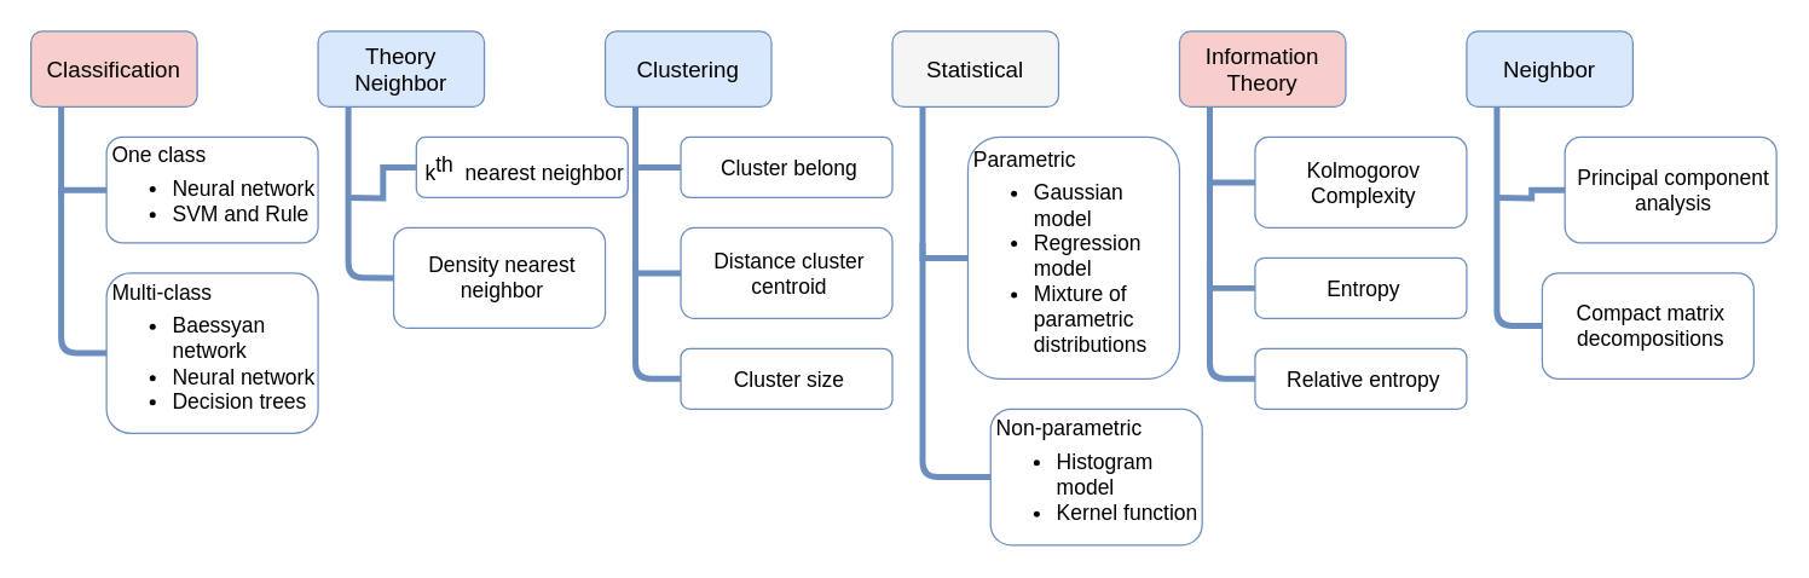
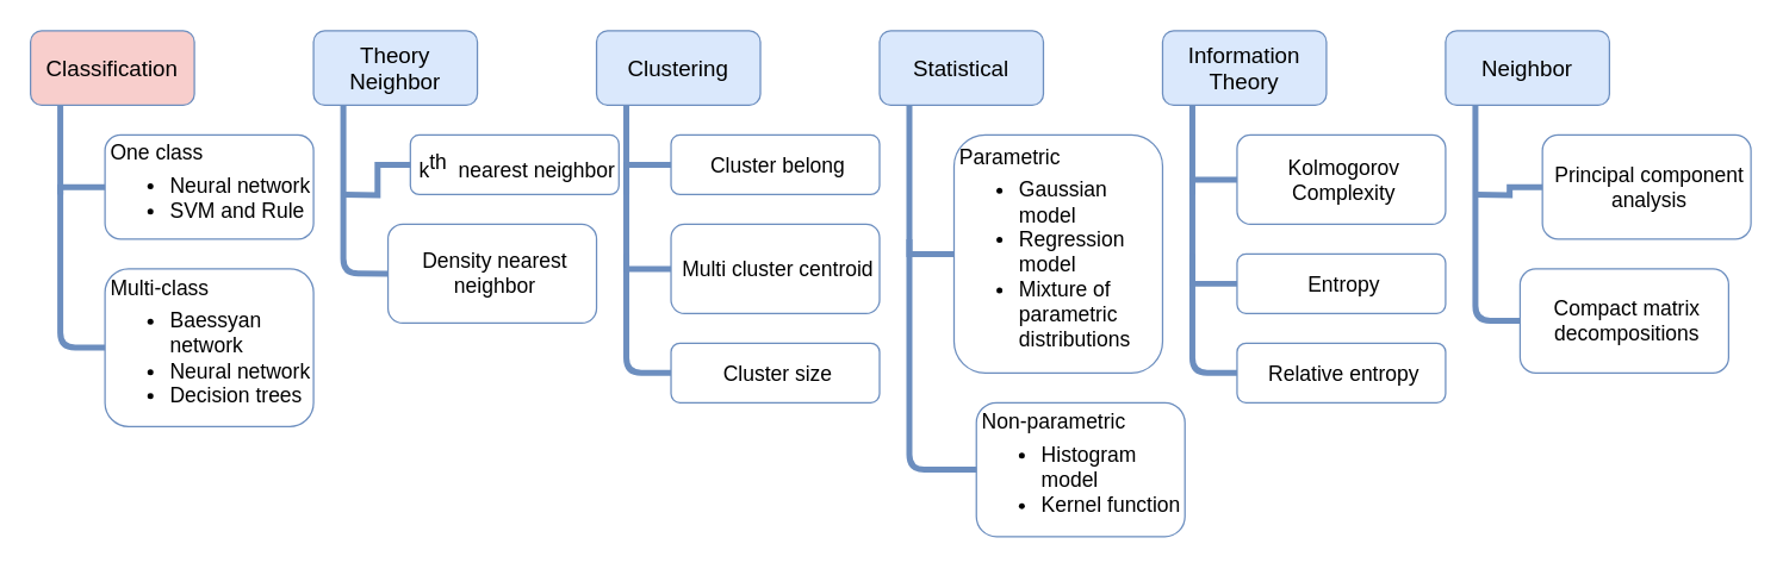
  <mxCell id="0" />
  <mxCell id="1" parent="0" />
  <mxCell id="2" value="" style="endArrow=none;html=1;strokeColor=#6c8ebf;strokeWidth=4;fillColor=#dae8fc;exitX=0;exitY=0.5;exitDx=0;exitDy=0;" edge="1" parent="1" source="6"><mxGeometry width="50" height="50" relative="1" as="geometry"><mxPoint x="40" y="170" as="sourcePoint" /><mxPoint x="40" y="40" as="targetPoint" /><Array as="points"><mxPoint x="40" y="233" /></Array></mxGeometry></mxCell>
  <mxCell id="3" value="Classification" style="rounded=1;whiteSpace=wrap;html=1;fillColor=#f8cecc;strokeColor=#6c8ebf;fontSize=15;" vertex="1" parent="1"><mxGeometry y="20" width="110" height="50" as="geometry" x="20" /></mxCell>
  <mxCell id="4" style="edgeStyle=orthogonalEdgeStyle;rounded=0;orthogonalLoop=1;jettySize=auto;html=1;exitX=0;exitY=0.5;exitDx=0;exitDy=0;fontSize=14;strokeColor=#6c8ebf;strokeWidth=4;fillColor=#dae8fc;endArrow=none;endFill=0;" edge="1" parent="1" source="5"><mxGeometry relative="1" as="geometry"><mxPoint x="40" y="130" as="targetPoint" /></mxGeometry></mxCell>
  <mxCell id="5" value="&lt;p style=&quot;line-height: 0%; font-size: 14px;&quot;&gt;&lt;font style=&quot;font-size: 14px;&quot;&gt;One class&lt;br style=&quot;font-size: 14px;&quot;&gt;&lt;/font&gt;&lt;/p&gt;&lt;ul style=&quot;font-size: 14px;&quot;&gt;&lt;li style=&quot;font-size: 14px;&quot;&gt;&lt;font style=&quot;font-size: 14px;&quot;&gt;Neural network&lt;/font&gt;&lt;/li&gt;&lt;li style=&quot;font-size: 14px;&quot;&gt;&lt;font style=&quot;font-size: 14px;&quot;&gt;SVM and Rule&lt;/font&gt;&lt;/li&gt;&lt;/ul&gt;&lt;p style=&quot;font-size: 14px;&quot;&gt;&lt;/p&gt;" style="rounded=1;whiteSpace=wrap;html=1;strokeColor=#6c8ebf;fillColor=none;fontSize=14;horizontal=1;spacing=0;align=left;spacingLeft=4;" vertex="1" parent="1"><mxGeometry x="70" y="90" width="140" height="70" as="geometry" /></mxCell>
  <mxCell id="6" value="&lt;p style=&quot;line-height: 0%; font-size: 14px;&quot;&gt;&lt;font style=&quot;font-size: 14px;&quot;&gt;Multi-class&lt;br style=&quot;font-size: 14px;&quot;&gt;&lt;/font&gt;&lt;/p&gt;&lt;ul style=&quot;font-size: 14px;&quot;&gt;&lt;li style=&quot;font-size: 14px;&quot;&gt;&lt;font style=&quot;font-size: 14px;&quot;&gt;Baessyan network&lt;/font&gt;&lt;/li&gt;&lt;li style=&quot;font-size: 14px;&quot;&gt;Neural network&lt;/li&gt;&lt;li style=&quot;font-size: 14px;&quot;&gt;Decision trees&lt;/li&gt;&lt;/ul&gt;&lt;p style=&quot;font-size: 14px;&quot;&gt;&lt;/p&gt;" style="rounded=1;whiteSpace=wrap;html=1;strokeColor=#6c8ebf;fillColor=none;fontSize=14;horizontal=1;spacing=0;align=left;spacingLeft=4;" vertex="1" parent="1"><mxGeometry x="70" y="180" width="140" height="106" as="geometry" /></mxCell>
  <mxCell id="7" value="" style="endArrow=none;html=1;strokeColor=#6c8ebf;strokeWidth=4;fillColor=#dae8fc;exitX=0;exitY=0.5;exitDx=0;exitDy=0;" edge="1" parent="1" source="11"><mxGeometry width="50" height="50" relative="1" as="geometry"><mxPoint x="230" y="170" as="sourcePoint" /><mxPoint x="230" y="40" as="targetPoint" /><Array as="points"><mxPoint x="230" y="183" /></Array></mxGeometry></mxCell>
  <mxCell id="8" value="&lt;span style=&quot;font-size: 15px;&quot;&gt;Theory Neighbor&lt;/span&gt;" style="rounded=1;whiteSpace=wrap;html=1;fillColor=#dae8fc;strokeColor=#6c8ebf;fontSize=15;" vertex="1" parent="1"><mxGeometry x="210" y="20" width="110" height="50" as="geometry" /></mxCell>
  <mxCell id="9" style="edgeStyle=orthogonalEdgeStyle;rounded=0;orthogonalLoop=1;jettySize=auto;html=1;exitX=0;exitY=0.5;exitDx=0;exitDy=0;fontSize=14;strokeColor=#6c8ebf;strokeWidth=4;fillColor=#dae8fc;endArrow=none;endFill=0;" edge="1" parent="1" source="10"><mxGeometry relative="1" as="geometry"><mxPoint x="230" y="130" as="targetPoint" /></mxGeometry></mxCell>
  <mxCell id="10" value="&lt;p style=&quot;line-height: 0%; font-size: 14px;&quot;&gt;k&lt;sup style=&quot;font-size: 14px;&quot;&gt;th&amp;nbsp;&lt;/sup&gt;&amp;nbsp;nearest neighbor&lt;/p&gt;&lt;p style=&quot;font-size: 14px;&quot;&gt;&lt;/p&gt;" style="rounded=1;whiteSpace=wrap;html=1;strokeColor=#6c8ebf;fillColor=none;fontSize=14;horizontal=1;spacing=0;align=center;spacingLeft=4;" vertex="1" parent="1"><mxGeometry x="275" y="90" width="140" height="40" as="geometry" /></mxCell>
  <mxCell id="11" value="&lt;p style=&quot;line-height: 120% ; font-size: 14px&quot;&gt;Density nearest neighbor&lt;/p&gt;&lt;p style=&quot;font-size: 14px&quot;&gt;&lt;/p&gt;" style="rounded=1;whiteSpace=wrap;html=1;strokeColor=#6c8ebf;fillColor=none;fontSize=14;horizontal=1;spacing=0;align=center;spacingLeft=4;" vertex="1" parent="1"><mxGeometry x="260" y="150" width="140" height="66.5" as="geometry" /></mxCell>
  <mxCell id="12" value="" style="endArrow=none;html=1;strokeColor=#6c8ebf;strokeWidth=4;fillColor=#dae8fc;exitX=0;exitY=0.5;exitDx=0;exitDy=0;" edge="1" parent="1" source="16"><mxGeometry width="50" height="50" relative="1" as="geometry"><mxPoint x="420" y="170" as="sourcePoint" /><mxPoint x="420" y="40" as="targetPoint" /><Array as="points"><mxPoint x="420" y="250" /></Array></mxGeometry></mxCell>
  <mxCell id="13" value="&lt;span style=&quot;font-size: 15px;&quot;&gt;Clustering&lt;/span&gt;" style="rounded=1;whiteSpace=wrap;html=1;fillColor=#dae8fc;strokeColor=#6c8ebf;fontSize=15;" vertex="1" parent="1"><mxGeometry x="400" y="20" width="110" height="50" as="geometry" /></mxCell>
  <mxCell id="14" style="edgeStyle=orthogonalEdgeStyle;rounded=0;orthogonalLoop=1;jettySize=auto;html=1;exitX=0;exitY=0.5;exitDx=0;exitDy=0;fontSize=14;strokeColor=#6c8ebf;strokeWidth=4;fillColor=#dae8fc;endArrow=none;endFill=0;" edge="1" parent="1" source="15"><mxGeometry relative="1" as="geometry"><mxPoint x="420" y="130" as="targetPoint" /></mxGeometry></mxCell>
  <mxCell id="15" value="&lt;p style=&quot;line-height: 0%; font-size: 14px;&quot;&gt;Cluster belong&lt;/p&gt;&lt;p style=&quot;font-size: 14px;&quot;&gt;&lt;/p&gt;" style="rounded=1;whiteSpace=wrap;html=1;strokeColor=#6c8ebf;fillColor=none;fontSize=14;horizontal=1;spacing=0;align=center;spacingLeft=4;" vertex="1" parent="1"><mxGeometry x="450" y="90" width="140" height="40" as="geometry" /></mxCell>
  <mxCell id="16" value="&lt;p style=&quot;line-height: 0%; font-size: 14px;&quot;&gt;Cluster size&lt;/p&gt;&lt;p style=&quot;font-size: 14px;&quot;&gt;&lt;/p&gt;" style="rounded=1;whiteSpace=wrap;html=1;strokeColor=#6c8ebf;fillColor=none;fontSize=14;horizontal=1;spacing=0;align=center;spacingLeft=4;" vertex="1" parent="1"><mxGeometry x="450" y="230" width="140" height="40" as="geometry" /></mxCell>
  <mxCell id="17" style="edgeStyle=orthogonalEdgeStyle;rounded=0;orthogonalLoop=1;jettySize=auto;html=1;exitX=0;exitY=0.5;exitDx=0;exitDy=0;fontSize=14;endArrow=none;endFill=0;strokeColor=#6c8ebf;strokeWidth=4;fillColor=#dae8fc;" edge="1" parent="1" source="18"><mxGeometry relative="1" as="geometry"><mxPoint x="420" y="170" as="targetPoint" /></mxGeometry></mxCell>
- <mxCell id="18" value="&lt;p style=&quot;line-height: 0% ; font-size: 14px&quot;&gt;&lt;span style=&quot;text-align: left ; font-size: 14px ; line-height: 120%&quot;&gt;Distance cluster centroid&lt;/span&gt;&lt;br style=&quot;font-size: 14px&quot;&gt;&lt;/p&gt;&lt;p style=&quot;font-size: 14px&quot;&gt;&lt;/p&gt;" style="rounded=1;whiteSpace=wrap;html=1;strokeColor=#6c8ebf;fillColor=none;fontSize=14;horizontal=1;spacing=0;align=center;spacingLeft=4;" vertex="1" parent="1"><mxGeometry x="450" y="150" width="140" height="60" as="geometry" /></mxCell>
+ <mxCell id="18" value="&lt;p style=&quot;line-height: 0% ; font-size: 14px&quot;&gt;&lt;span style=&quot;text-align: left ; font-size: 14px ; line-height: 120%&quot;&gt;Multi cluster centroid&lt;/span&gt;&lt;br style=&quot;font-size: 14px&quot;&gt;&lt;/p&gt;&lt;p style=&quot;font-size: 14px&quot;&gt;&lt;/p&gt;" style="rounded=1;whiteSpace=wrap;html=1;strokeColor=#6c8ebf;fillColor=none;fontSize=14;horizontal=1;spacing=0;align=center;spacingLeft=4;" vertex="1" parent="1"><mxGeometry x="450" y="150" width="140" height="60" as="geometry" /></mxCell>
  <mxCell id="19" value="" style="endArrow=none;html=1;strokeColor=#6c8ebf;strokeWidth=4;fillColor=#dae8fc;exitX=0;exitY=0.5;exitDx=0;exitDy=0;" edge="1" parent="1" source="23"><mxGeometry width="50" height="50" relative="1" as="geometry"><mxPoint x="610" y="170" as="sourcePoint" /><mxPoint x="610" y="40" as="targetPoint" /><Array as="points"><mxPoint x="610" y="315" /></Array></mxGeometry></mxCell>
- <mxCell id="20" value="Statistical" style="rounded=1;whiteSpace=wrap;html=1;fillColor=#f5f5f5;strokeColor=#6c8ebf;fontSize=15;" vertex="1" parent="1"><mxGeometry x="590" y="20" width="110" height="50" as="geometry" /></mxCell>
+ <mxCell id="20" value="Statistical" style="rounded=1;whiteSpace=wrap;html=1;fillColor=#dae8fc;strokeColor=#6c8ebf;fontSize=15;" vertex="1" parent="1"><mxGeometry x="590" y="20" width="110" height="50" as="geometry" /></mxCell>
  <mxCell id="21" style="edgeStyle=orthogonalEdgeStyle;rounded=0;orthogonalLoop=1;jettySize=auto;html=1;exitX=0;exitY=0.5;exitDx=0;exitDy=0;fontSize=14;strokeColor=#6c8ebf;strokeWidth=4;fillColor=#dae8fc;endArrow=none;endFill=0;" edge="1" parent="1" source="22"><mxGeometry relative="1" as="geometry"><mxPoint x="610" y="160" as="targetPoint" /></mxGeometry></mxCell>
  <mxCell id="22" value="&lt;p style=&quot;line-height: 0%; font-size: 14px;&quot;&gt;&lt;font style=&quot;font-size: 14px;&quot;&gt;Parametric&lt;/font&gt;&lt;/p&gt;&lt;ul style=&quot;font-size: 14px;&quot;&gt;&lt;li style=&quot;font-size: 14px;&quot;&gt;&lt;span style=&quot;font-size: 14px;&quot;&gt;Gaussian model&lt;/span&gt;&lt;/li&gt;&lt;li style=&quot;font-size: 14px;&quot;&gt;Regression model&lt;/li&gt;&lt;li style=&quot;font-size: 14px;&quot;&gt;Mixture of parametric distributions&lt;/li&gt;&lt;/ul&gt;&lt;p style=&quot;font-size: 14px;&quot;&gt;&lt;/p&gt;" style="rounded=1;whiteSpace=wrap;html=1;strokeColor=#6c8ebf;fillColor=none;fontSize=14;horizontal=1;spacing=0;align=left;spacingLeft=4;" vertex="1" parent="1"><mxGeometry x="640" y="90" width="140" height="160" as="geometry" /></mxCell>
  <mxCell id="23" value="&lt;p style=&quot;line-height: 0%; font-size: 14px;&quot;&gt;&lt;font style=&quot;font-size: 14px;&quot;&gt;Non-parametric&lt;/font&gt;&lt;/p&gt;&lt;ul style=&quot;font-size: 14px;&quot;&gt;&lt;li style=&quot;font-size: 14px;&quot;&gt;&lt;font style=&quot;font-size: 14px;&quot;&gt;Histogram model&lt;/font&gt;&lt;/li&gt;&lt;li style=&quot;font-size: 14px;&quot;&gt;Kernel function&lt;/li&gt;&lt;/ul&gt;&lt;p style=&quot;font-size: 14px;&quot;&gt;&lt;/p&gt;" style="rounded=1;whiteSpace=wrap;html=1;strokeColor=#6c8ebf;fillColor=none;fontSize=14;horizontal=1;spacing=0;align=left;spacingLeft=4;" vertex="1" parent="1"><mxGeometry x="655" y="270" width="140" height="90" as="geometry" /></mxCell>
  <mxCell id="24" value="" style="endArrow=none;html=1;strokeColor=#6c8ebf;strokeWidth=4;fillColor=#dae8fc;exitX=0;exitY=0.5;exitDx=0;exitDy=0;" edge="1" parent="1" source="28"><mxGeometry width="50" height="50" relative="1" as="geometry"><mxPoint x="800" y="170" as="sourcePoint" /><mxPoint x="800" y="40" as="targetPoint" /><Array as="points"><mxPoint x="800" y="250" /></Array></mxGeometry></mxCell>
- <mxCell id="25" value="&lt;span style=&quot;font-size: 15px;&quot;&gt;Information Theory&lt;/span&gt;" style="rounded=1;whiteSpace=wrap;html=1;fillColor=#f8cecc;strokeColor=#6c8ebf;fontSize=15;" vertex="1" parent="1"><mxGeometry x="780" y="20" width="110" height="50" as="geometry" /></mxCell>
+ <mxCell id="25" value="&lt;span style=&quot;font-size: 15px;&quot;&gt;Information Theory&lt;/span&gt;" style="rounded=1;whiteSpace=wrap;html=1;fillColor=#dae8fc;strokeColor=#6c8ebf;fontSize=15;" vertex="1" parent="1"><mxGeometry x="780" y="20" width="110" height="50" as="geometry" /></mxCell>
  <mxCell id="26" style="edgeStyle=orthogonalEdgeStyle;rounded=0;orthogonalLoop=1;jettySize=auto;html=1;exitX=0;exitY=0.5;exitDx=0;exitDy=0;fontSize=14;strokeColor=#6c8ebf;strokeWidth=4;fillColor=#dae8fc;endArrow=none;endFill=0;" edge="1" parent="1" source="27"><mxGeometry relative="1" as="geometry"><mxPoint x="800" y="130" as="targetPoint" /></mxGeometry></mxCell>
  <mxCell id="27" value="&lt;p style=&quot;line-height: 120% ; font-size: 14px&quot;&gt;Kolmogorov Complexity&lt;br style=&quot;font-size: 14px&quot;&gt;&lt;/p&gt;&lt;p style=&quot;font-size: 14px&quot;&gt;&lt;/p&gt;" style="rounded=1;whiteSpace=wrap;html=1;strokeColor=#6c8ebf;fillColor=none;fontSize=14;horizontal=1;spacing=0;align=center;spacingLeft=4;" vertex="1" parent="1"><mxGeometry x="830" y="90" width="140" height="60" as="geometry" /></mxCell>
  <mxCell id="28" value="&lt;p style=&quot;line-height: 0%; font-size: 14px;&quot;&gt;Relative entropy&lt;/p&gt;&lt;p style=&quot;font-size: 14px;&quot;&gt;&lt;/p&gt;" style="rounded=1;whiteSpace=wrap;html=1;strokeColor=#6c8ebf;fillColor=none;fontSize=14;horizontal=1;spacing=0;align=center;spacingLeft=4;" vertex="1" parent="1"><mxGeometry x="830" y="230" width="140" height="40" as="geometry" /></mxCell>
  <mxCell id="29" style="edgeStyle=orthogonalEdgeStyle;rounded=0;orthogonalLoop=1;jettySize=auto;html=1;exitX=0;exitY=0.5;exitDx=0;exitDy=0;fontSize=14;endArrow=none;endFill=0;strokeColor=#6c8ebf;strokeWidth=4;fillColor=#dae8fc;" edge="1" parent="1" source="30"><mxGeometry relative="1" as="geometry"><mxPoint x="800" y="170" as="targetPoint" /></mxGeometry></mxCell>
  <mxCell id="30" value="&lt;p style=&quot;line-height: 0%; font-size: 14px;&quot;&gt;&lt;span style=&quot;text-align: left; font-size: 14px;&quot;&gt;Entropy&lt;/span&gt;&lt;br style=&quot;font-size: 14px;&quot;&gt;&lt;/p&gt;&lt;p style=&quot;font-size: 14px;&quot;&gt;&lt;/p&gt;" style="rounded=1;whiteSpace=wrap;html=1;strokeColor=#6c8ebf;fillColor=none;fontSize=14;horizontal=1;spacing=0;align=center;spacingLeft=4;" vertex="1" parent="1"><mxGeometry x="830" y="170" width="140" height="40" as="geometry" /></mxCell>
  <mxCell id="31" value="" style="endArrow=none;html=1;strokeColor=#6c8ebf;strokeWidth=4;fillColor=#dae8fc;exitX=0;exitY=0.5;exitDx=0;exitDy=0;" edge="1" parent="1" source="35"><mxGeometry width="50" height="50" relative="1" as="geometry"><mxPoint x="990" y="170" as="sourcePoint" /><mxPoint x="990" y="40" as="targetPoint" /><Array as="points"><mxPoint x="990" y="215" /></Array></mxGeometry></mxCell>
  <mxCell id="32" value="&lt;span style=&quot;font-size: 15px;&quot;&gt;Neighbor&lt;/span&gt;" style="rounded=1;whiteSpace=wrap;html=1;fillColor=#dae8fc;strokeColor=#6c8ebf;fontSize=15;" vertex="1" parent="1"><mxGeometry x="970" y="20" width="110" height="50" as="geometry" /></mxCell>
  <mxCell id="33" style="edgeStyle=orthogonalEdgeStyle;rounded=0;orthogonalLoop=1;jettySize=auto;html=1;exitX=0;exitY=0.5;exitDx=0;exitDy=0;fontSize=14;strokeColor=#6c8ebf;strokeWidth=4;fillColor=#dae8fc;endArrow=none;endFill=0;" edge="1" parent="1" source="34"><mxGeometry relative="1" as="geometry"><mxPoint x="990" y="130" as="targetPoint" /></mxGeometry></mxCell>
  <mxCell id="34" value="&lt;p style=&quot;line-height: 120%; font-size: 14px;&quot;&gt;Principal component analysis&lt;/p&gt;&lt;p style=&quot;font-size: 14px;&quot;&gt;&lt;/p&gt;" style="rounded=1;whiteSpace=wrap;html=1;strokeColor=#6c8ebf;fillColor=none;fontSize=14;horizontal=1;spacing=0;align=center;spacingLeft=4;" vertex="1" parent="1"><mxGeometry x="1035" y="90" width="140" height="70" as="geometry" /></mxCell>
  <mxCell id="35" value="&lt;p style=&quot;line-height: 120%; font-size: 14px;&quot;&gt;Compact matrix decompositions&lt;/p&gt;&lt;p style=&quot;font-size: 14px;&quot;&gt;&lt;/p&gt;" style="rounded=1;whiteSpace=wrap;html=1;strokeColor=#6c8ebf;fillColor=none;fontSize=14;horizontal=1;spacing=0;align=center;spacingLeft=4;" vertex="1" parent="1"><mxGeometry x="1020" y="180" width="140" height="70" as="geometry" /></mxCell>
